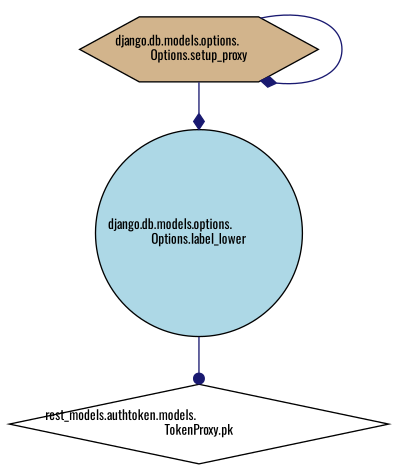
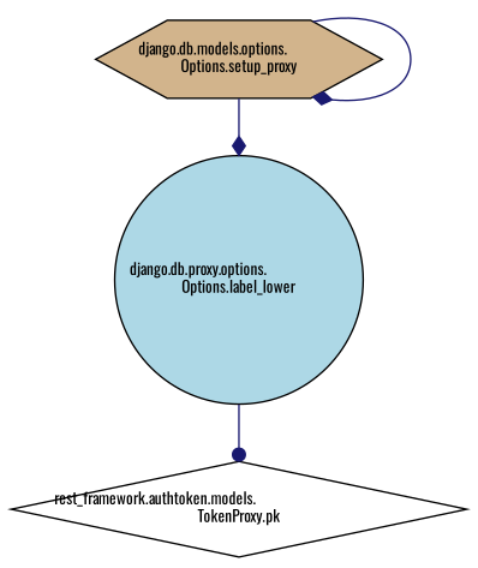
  digraph {
    fontname=Oswald
    rankdir=TB
    node [color=black fontname=Oswald fontsize=10 style=filled]
    edge [arrowhead=diamond color=midnightblue fontname=Oswald fontsize=10 labelfontname=Helvetica labelfontsize=10 style=solid]
    n1 [fillcolor=tan fontcolor=black height=0.2 label="django.db.models.options.\lOptions.setup_proxy" shape=hexagon width=0.4]
-   n2 [fillcolor=lightblue height=0.2 label="django.db.models.options.\lOptions.label_lower" shape=circle width=0.4]
-   n3 [fillcolor=white height=0.2 label="rest_models.authtoken.models.\lTokenProxy.pk" shape=diamond width=0.4]
+   n2 [fillcolor=lightblue height=0.2 label="django.db.proxy.options.\lOptions.label_lower" shape=circle width=0.4]
+   n3 [fillcolor=white height=0.2 label="rest_framework.authtoken.models.\lTokenProxy.pk" shape=diamond width=0.4]
    n1 -> n1
    n1 -> n2
    n2 -> n3 [arrowhead=dot]
  }
